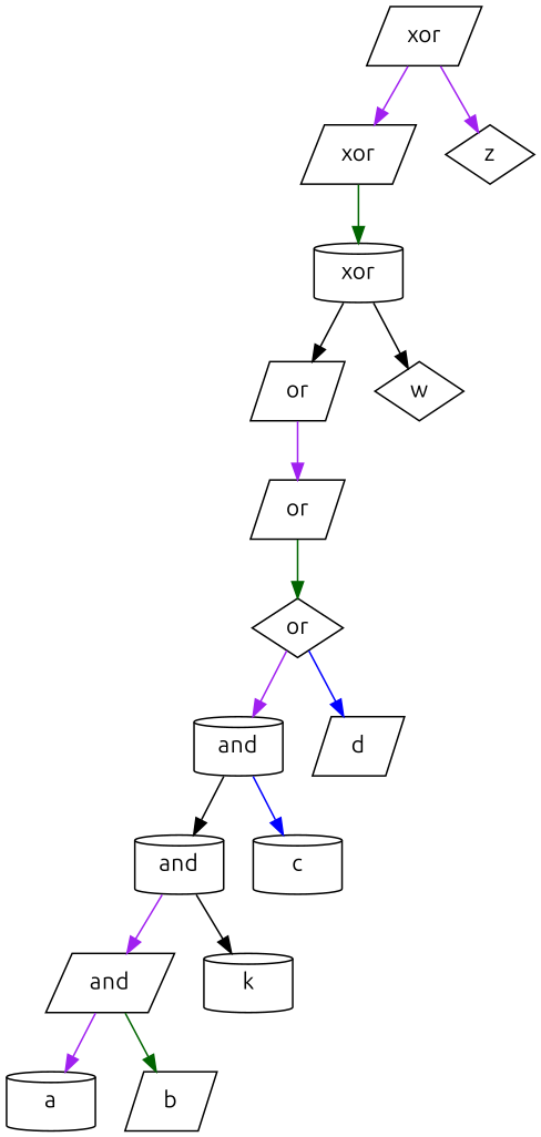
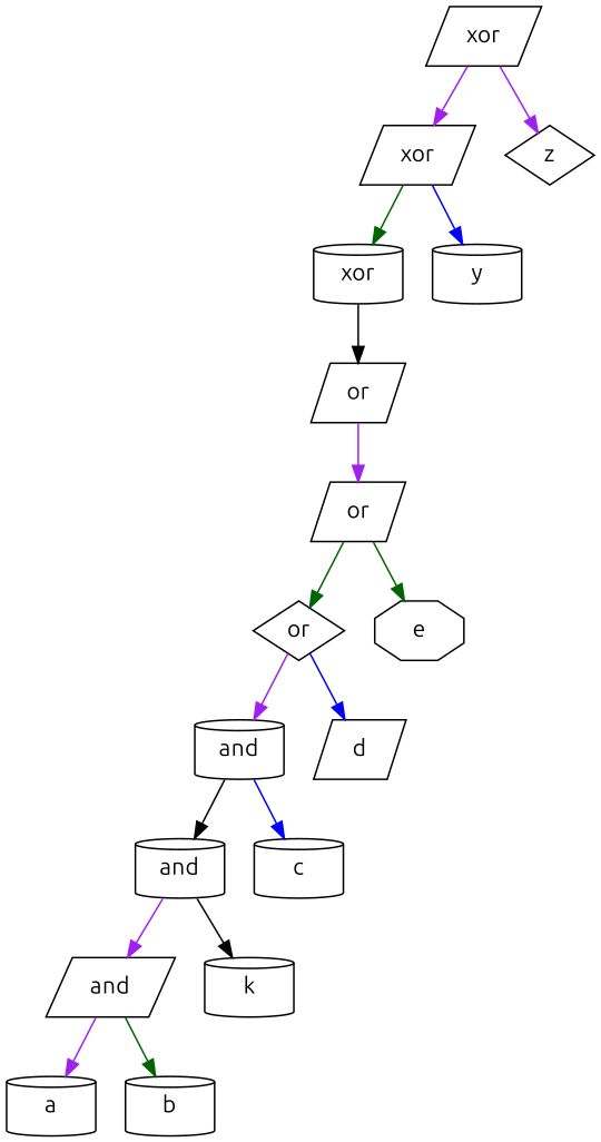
  digraph {
    fontname=Ubuntu
    node [fontname=Ubuntu shape=cylinder]
    edge [color=purple fontname=Ubuntu]
    n1 [label=xor shape=parallelogram]
    n2 [label=xor shape=parallelogram]
    n3 [label=z shape=diamond]
    n4 [label=xor]
+   n5 [label=y]
    n6 [label=or shape=parallelogram]
-   n7 [label=w shape=diamond]
    n8 [label=or shape=parallelogram]
    n9 [label=or shape=diamond]
+   n10 [label=e shape=octagon]
    n11 [label=and]
    n12 [label=d shape=parallelogram]
    n13 [label=and]
    n14 [label=c]
    n15 [label=and shape=parallelogram]
    n16 [label=k]
    n17 [label=a]
-   n18 [label=b shape=parallelogram]
+   n18 [label=b]
    n1 -> n2
    n1 -> n3
    n2 -> n4 [color=darkgreen]
+   n2 -> n5 [color=blue]
    n4 -> n6 [color=black]
-   n4 -> n7 [color=black]
    n6 -> n8
    n8 -> n9 [color=darkgreen]
+   n8 -> n10 [color=darkgreen]
    n9 -> n11
    n9 -> n12 [color=blue]
    n11 -> n13 [color=black]
    n11 -> n14 [color=blue]
    n13 -> n15
    n13 -> n16 [color=black]
    n15 -> n17
    n15 -> n18 [color=darkgreen]
  }
